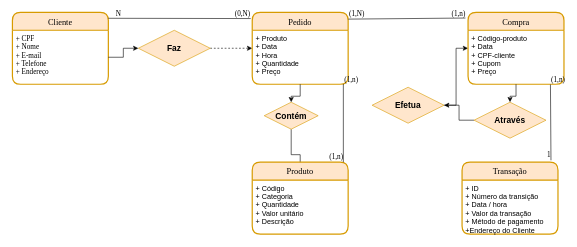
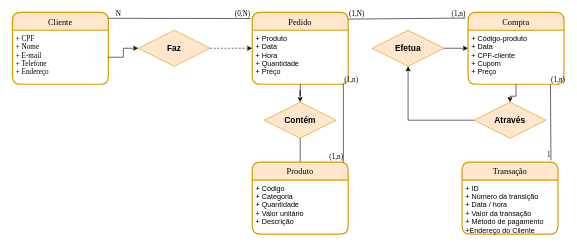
  <mxCell id="0" />
  <mxCell id="1" parent="0" />
  <mxCell id="2" style="edgeStyle=orthogonalEdgeStyle;rounded=0;orthogonalLoop=1;jettySize=auto;html=1;entryX=0;entryY=0.5;entryDx=0;entryDy=0;dashed=1;" edge="1" parent="1" source="3" target="8"><mxGeometry relative="1" as="geometry" /></mxCell>
  <mxCell id="3" value="&lt;h3&gt;Faz&lt;/h3&gt;" style="shape=rhombus;perimeter=rhombusPerimeter;whiteSpace=wrap;html=1;align=center;fillColor=#ffe6cc;strokeColor=#d79b00;" vertex="1" parent="1"><mxGeometry x="230" y="50" width="120" height="60" as="geometry" /></mxCell>
  <mxCell id="4" value="" style="edgeStyle=orthogonalEdgeStyle;rounded=0;orthogonalLoop=1;jettySize=auto;html=1;" edge="1" parent="1" source="5" target="11"><mxGeometry relative="1" as="geometry" /></mxCell>
- <mxCell id="5" value="&lt;h3&gt;Contém&lt;/h3&gt;" style="shape=rhombus;perimeter=rhombusPerimeter;whiteSpace=wrap;html=1;align=center;fillColor=#ffe6cc;strokeColor=#d79b00;" vertex="1" parent="1"><mxGeometry x="440" y="170" width="90" height="45" as="geometry" /></mxCell>
+ <mxCell id="5" value="&lt;h3&gt;Contém&lt;/h3&gt;" style="shape=rhombus;perimeter=rhombusPerimeter;whiteSpace=wrap;html=1;align=center;fillColor=#ffe6cc;strokeColor=#d79b00;" vertex="1" parent="1"><mxGeometry x="440" y="170" width="120" height="60" as="geometry" /></mxCell>
  <mxCell id="6" value="Cliente" style="swimlane;childLayout=stackLayout;horizontal=1;startSize=30;horizontalStack=0;rounded=1;fontSize=14;fontStyle=0;strokeWidth=2;resizeParent=0;resizeLast=1;shadow=0;dashed=0;align=center;fontFamily=Verdana;labelBackgroundColor=none;fillColor=#ffe6cc;strokeColor=#d79b00;" vertex="1" parent="1"><mxGeometry y="20" width="160" height="120" as="geometry" x="20" /></mxCell>
  <mxCell id="7" value="+ CPF&#10;+ Nome&#10;+ E-mail&#10;+ Telefone&#10;+ Endereço" style="align=left;strokeColor=none;fillColor=none;spacingLeft=4;fontSize=12;verticalAlign=top;resizable=0;rotatable=0;part=1;fontStyle=0;labelBorderColor=none;labelBackgroundColor=none;fontFamily=Verdana;" vertex="1" parent="6"><mxGeometry y="30" width="160" height="90" as="geometry" /></mxCell>
  <mxCell id="8" value="Pedido" style="swimlane;childLayout=stackLayout;horizontal=1;startSize=30;horizontalStack=0;rounded=1;fontSize=14;fontStyle=0;strokeWidth=2;resizeParent=0;resizeLast=1;shadow=0;dashed=0;align=center;fillColor=#ffe6cc;strokeColor=#d79b00;fontFamily=Verdana;" vertex="1" parent="1"><mxGeometry x="420" y="20" width="160" height="120" as="geometry" /></mxCell>
  <mxCell id="9" value="+ Produto&#10;+ Data&#10;+ Hora&#10;+ Quantidade&#10;+ Preço" style="align=left;strokeColor=none;fillColor=none;spacingLeft=4;fontSize=12;verticalAlign=top;resizable=0;rotatable=0;part=1;" vertex="1" parent="8"><mxGeometry y="30" width="160" height="90" as="geometry" /></mxCell>
  <mxCell id="10" value="Produto" style="swimlane;childLayout=stackLayout;horizontal=1;startSize=30;horizontalStack=0;rounded=1;fontSize=14;fontStyle=0;strokeWidth=2;resizeParent=0;resizeLast=1;shadow=0;dashed=0;align=center;fillColor=#ffe6cc;strokeColor=#d79b00;fontFamily=Verdana;" vertex="1" parent="1"><mxGeometry x="420" y="270" width="160" height="120" as="geometry" /></mxCell>
  <mxCell id="11" value="+ Código&#10;+ Categoria&#10;+ Quantidade&#10;+ Valor unitário&#10;+ Descrição" style="align=left;strokeColor=none;fillColor=none;spacingLeft=4;fontSize=12;verticalAlign=top;resizable=0;rotatable=0;part=1;" vertex="1" parent="10"><mxGeometry y="30" width="160" height="90" as="geometry" /></mxCell>
  <mxCell id="12" style="edgeStyle=orthogonalEdgeStyle;rounded=0;orthogonalLoop=1;jettySize=auto;html=1;entryX=0;entryY=0.5;entryDx=0;entryDy=0;" edge="1" parent="1" source="13" target="14"><mxGeometry relative="1" as="geometry" /></mxCell>
- <mxCell id="13" value="&lt;h3&gt;Efetua&lt;/h3&gt;" style="shape=rhombus;perimeter=rhombusPerimeter;whiteSpace=wrap;html=1;align=center;fillColor=#ffe6cc;strokeColor=#d79b00;" vertex="1" parent="1"><mxGeometry x="620" y="145" width="120" height="60" as="geometry" /></mxCell>
+ <mxCell id="13" value="&lt;h3&gt;Efetua&lt;/h3&gt;" style="shape=rhombus;perimeter=rhombusPerimeter;whiteSpace=wrap;html=1;align=center;fillColor=#ffe6cc;strokeColor=#d79b00;" vertex="1" parent="1"><mxGeometry x="620" y="50" width="120" height="60" as="geometry" /></mxCell>
  <mxCell id="14" value="Compra" style="swimlane;childLayout=stackLayout;horizontal=1;startSize=30;horizontalStack=0;rounded=1;fontSize=14;fontStyle=0;strokeWidth=2;resizeParent=0;resizeLast=1;shadow=0;dashed=0;align=center;fillColor=#ffe6cc;strokeColor=#d79b00;fontFamily=Verdana;" vertex="1" parent="1"><mxGeometry x="780" y="20" width="160" height="120" as="geometry" /></mxCell>
  <mxCell id="15" value="+ Código-produto&#10;+ Data&#10;+ CPF-cliente&#10;+ Cupom&#10;+ Preço" style="align=left;strokeColor=none;fillColor=none;spacingLeft=4;fontSize=12;verticalAlign=top;resizable=0;rotatable=0;part=1;" vertex="1" parent="14"><mxGeometry y="30" width="160" height="90" as="geometry" /></mxCell>
  <mxCell id="16" style="edgeStyle=orthogonalEdgeStyle;rounded=0;orthogonalLoop=1;jettySize=auto;html=1;" edge="1" parent="1" source="17" target="13"><mxGeometry relative="1" as="geometry" /></mxCell>
  <mxCell id="17" value="&lt;h3&gt;Através&lt;/h3&gt;" style="shape=rhombus;perimeter=rhombusPerimeter;whiteSpace=wrap;html=1;align=center;fillColor=#ffe6cc;strokeColor=#d79b00;" vertex="1" parent="1"><mxGeometry x="790" y="170" width="120" height="60" as="geometry" /></mxCell>
  <mxCell id="18" value="Transação" style="swimlane;childLayout=stackLayout;horizontal=1;startSize=30;horizontalStack=0;rounded=1;fontSize=14;fontStyle=0;strokeWidth=2;resizeParent=0;resizeLast=1;shadow=0;dashed=0;align=center;fillColor=#ffe6cc;strokeColor=#d79b00;fontFamily=Verdana;" vertex="1" parent="1"><mxGeometry x="770" y="270" width="160" height="120" as="geometry" /></mxCell>
  <mxCell id="19" value="+ ID&#10;+ Número da transição&#10;+ Data / hora&#10;+ Valor da transação&#10;+ Método de pagamento&#10;+Endereço do Cliente" style="align=left;strokeColor=none;fillColor=none;spacingLeft=4;fontSize=12;verticalAlign=top;resizable=0;rotatable=0;part=1;" vertex="1" parent="18"><mxGeometry y="30" width="160" height="90" as="geometry" /></mxCell>
  <mxCell id="20" style="edgeStyle=orthogonalEdgeStyle;rounded=0;orthogonalLoop=1;jettySize=auto;html=1;entryX=0;entryY=0.5;entryDx=0;entryDy=0;" edge="1" parent="1" source="7" target="3"><mxGeometry relative="1" as="geometry" /></mxCell>
  <mxCell id="21" style="edgeStyle=orthogonalEdgeStyle;rounded=0;orthogonalLoop=1;jettySize=auto;html=1;entryX=0.5;entryY=0;entryDx=0;entryDy=0;" edge="1" parent="1" source="9" target="5"><mxGeometry relative="1" as="geometry" /></mxCell>
  <mxCell id="22" style="edgeStyle=orthogonalEdgeStyle;rounded=0;orthogonalLoop=1;jettySize=auto;html=1;entryX=0.5;entryY=0;entryDx=0;entryDy=0;" edge="1" parent="1" source="15" target="17"><mxGeometry relative="1" as="geometry" /></mxCell>
  <mxCell id="23" value="" style="endArrow=none;html=1;rounded=0;fontFamily=Verdana;exitX=1.001;exitY=0.095;exitDx=0;exitDy=0;exitPerimeter=0;entryX=-0.027;entryY=0.08;entryDx=0;entryDy=0;entryPerimeter=0;" edge="1" parent="1" source="8" target="14"><mxGeometry relative="1" as="geometry"><mxPoint x="600" y="30" as="sourcePoint" /><mxPoint x="760" y="30" as="targetPoint" /></mxGeometry></mxCell>
  <mxCell id="24" value="(1,N)" style="resizable=0;html=1;align=left;verticalAlign=bottom;labelBackgroundColor=none;labelBorderColor=none;fontFamily=Verdana;" connectable="0" vertex="1" parent="23"><mxGeometry x="-1" relative="1" as="geometry" /></mxCell>
  <mxCell id="25" value="(1,n)" style="resizable=0;html=1;align=right;verticalAlign=bottom;labelBackgroundColor=none;labelBorderColor=none;fontFamily=Verdana;" connectable="0" vertex="1" parent="23"><mxGeometry x="1" relative="1" as="geometry" /></mxCell>
  <mxCell id="26" value="" style="endArrow=none;html=1;rounded=0;fontFamily=Verdana;entryX=0.95;entryY=0;entryDx=0;entryDy=0;entryPerimeter=0;exitX=0.95;exitY=0.995;exitDx=0;exitDy=0;exitPerimeter=0;" edge="1" parent="1" source="9" target="10"><mxGeometry relative="1" as="geometry"><mxPoint x="570" y="150" as="sourcePoint" /><mxPoint x="568" y="260" as="targetPoint" /><Array as="points" /></mxGeometry></mxCell>
  <mxCell id="27" value="(1,n)" style="resizable=0;html=1;align=left;verticalAlign=bottom;labelBackgroundColor=none;labelBorderColor=none;fontFamily=Verdana;" connectable="0" vertex="1" parent="26"><mxGeometry x="-1" relative="1" as="geometry" /></mxCell>
  <mxCell id="28" value="(1,n)" style="resizable=0;html=1;align=right;verticalAlign=bottom;labelBackgroundColor=none;labelBorderColor=none;fontFamily=Verdana;" connectable="0" vertex="1" parent="26"><mxGeometry x="1" relative="1" as="geometry" /></mxCell>
  <mxCell id="29" value="" style="endArrow=none;html=1;rounded=0;fontFamily=Verdana;entryX=0.927;entryY=-0.026;entryDx=0;entryDy=0;entryPerimeter=0;exitX=0.859;exitY=1.005;exitDx=0;exitDy=0;exitPerimeter=0;" edge="1" parent="1" source="15" target="18"><mxGeometry relative="1" as="geometry"><mxPoint x="920" y="150" as="sourcePoint" /><mxPoint x="920" y="260" as="targetPoint" /></mxGeometry></mxCell>
  <mxCell id="30" value="(1,n)" style="resizable=0;html=1;align=left;verticalAlign=bottom;labelBackgroundColor=none;labelBorderColor=none;fontFamily=Verdana;" connectable="0" vertex="1" parent="29"><mxGeometry x="-1" relative="1" as="geometry" /></mxCell>
  <mxCell id="31" value="1" style="resizable=0;html=1;align=right;verticalAlign=bottom;labelBackgroundColor=none;labelBorderColor=none;fontFamily=Verdana;" connectable="0" vertex="1" parent="29"><mxGeometry x="1" relative="1" as="geometry" /></mxCell>
  <mxCell id="32" value="" style="endArrow=none;html=1;rounded=0;fontFamily=Verdana;entryX=-0.016;entryY=0.087;entryDx=0;entryDy=0;entryPerimeter=0;" edge="1" parent="1" target="8"><mxGeometry relative="1" as="geometry"><mxPoint x="180" y="30" as="sourcePoint" /><mxPoint x="409.04" y="31.4" as="targetPoint" /></mxGeometry></mxCell>
  <mxCell id="33" value="N" style="resizable=0;html=1;align=left;verticalAlign=bottom;labelBackgroundColor=none;labelBorderColor=none;fontFamily=Verdana;" connectable="0" vertex="1" parent="32"><mxGeometry x="-1" relative="1" as="geometry"><mxPoint x="11" as="offset" /></mxGeometry></mxCell>
  <mxCell id="34" value="(0,N)" style="resizable=0;html=1;align=right;verticalAlign=bottom;labelBackgroundColor=none;labelBorderColor=none;fontFamily=Verdana;" connectable="0" vertex="1" parent="32"><mxGeometry x="1" relative="1" as="geometry" /></mxCell>
